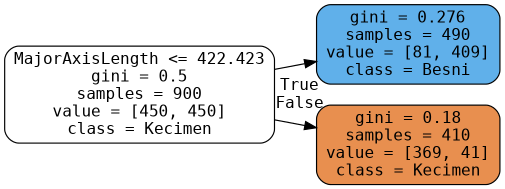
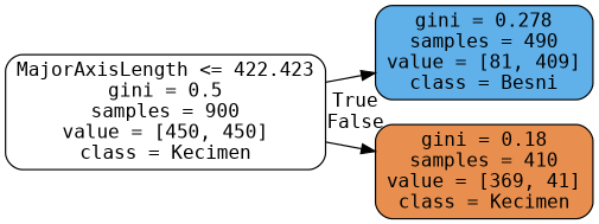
  digraph {
    rankdir=LR
    fontname="DejaVu Sans Mono"
    node [color=black fontname="DejaVu Sans Mono" shape=box style="filled, rounded"]
    edge [fontname="DejaVu Sans Mono" labeldistance=2.5]
    n1 [fillcolor="#ffffff" label="MajorAxisLength <= 422.423\ngini = 0.5\nsamples = 900\nvalue = [450, 450]\nclass = Kecimen"]
-   n2 [fillcolor="#60b0ea" label="gini = 0.276\nsamples = 490\nvalue = [81, 409]\nclass = Besni"]
+   n2 [fillcolor="#60b0ea" label="gini = 0.278\nsamples = 490\nvalue = [81, 409]\nclass = Besni"]
    n3 [fillcolor="#e88f4f" label="gini = 0.18\nsamples = 410\nvalue = [369, 41]\nclass = Kecimen"]
    n1 -> n2 [headlabel=True labelangle=45]
    n1 -> n3 [headlabel=False labelangle=-45]
  }
